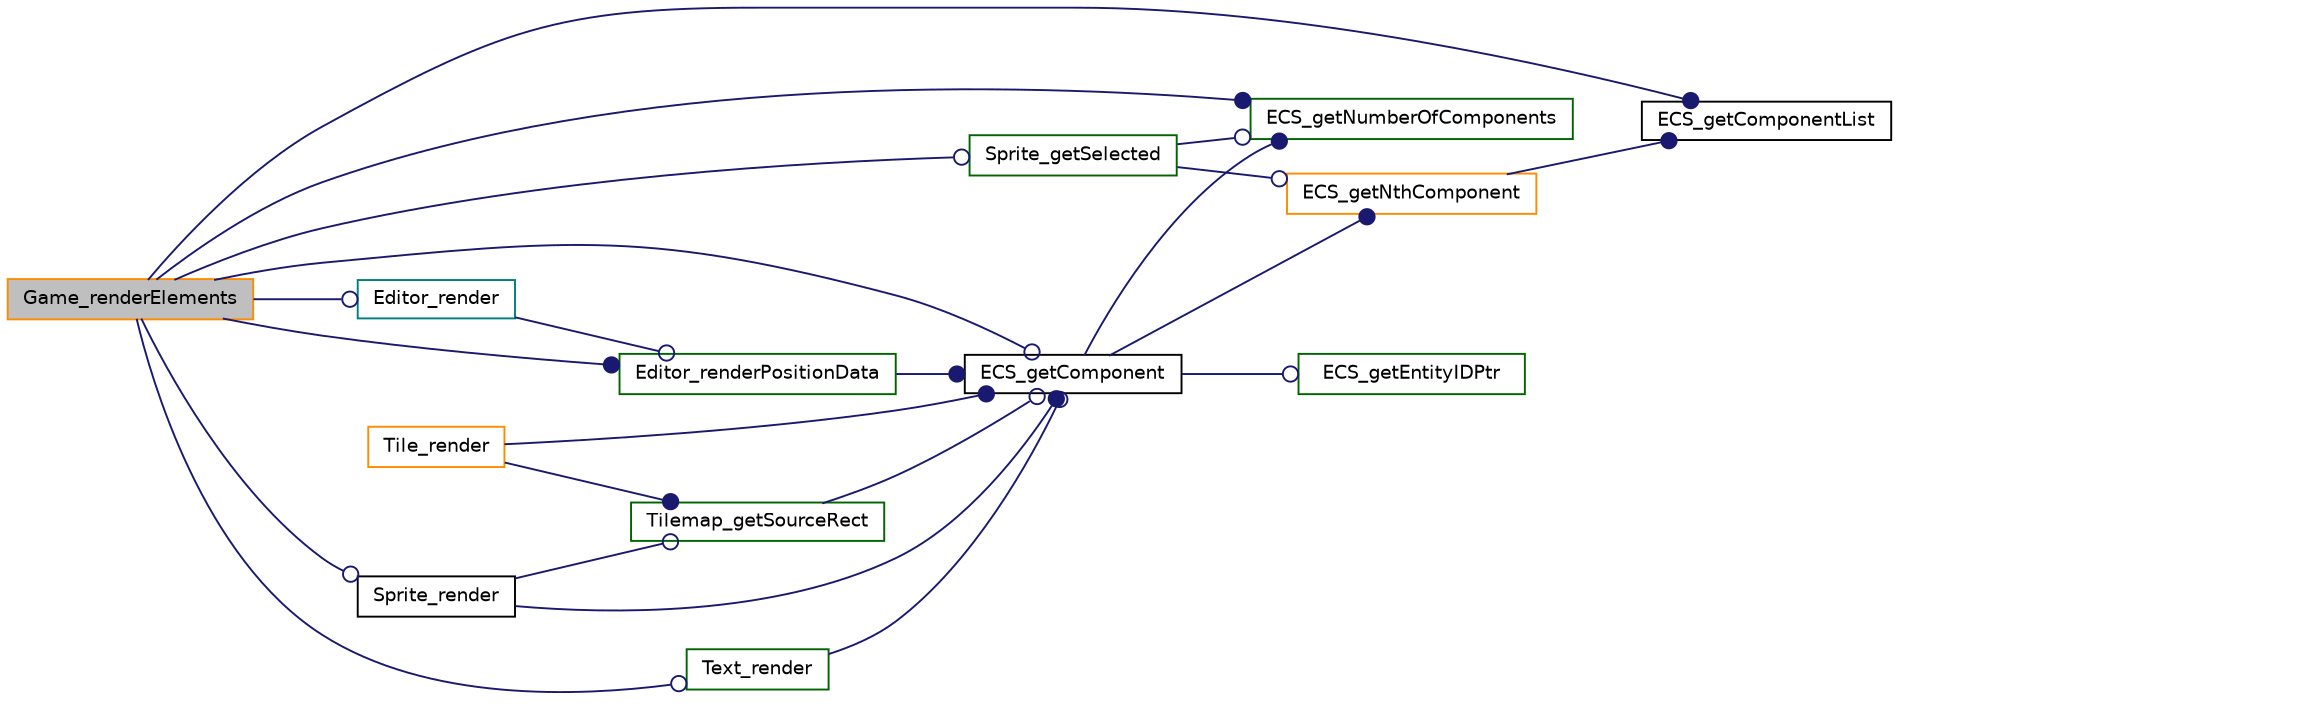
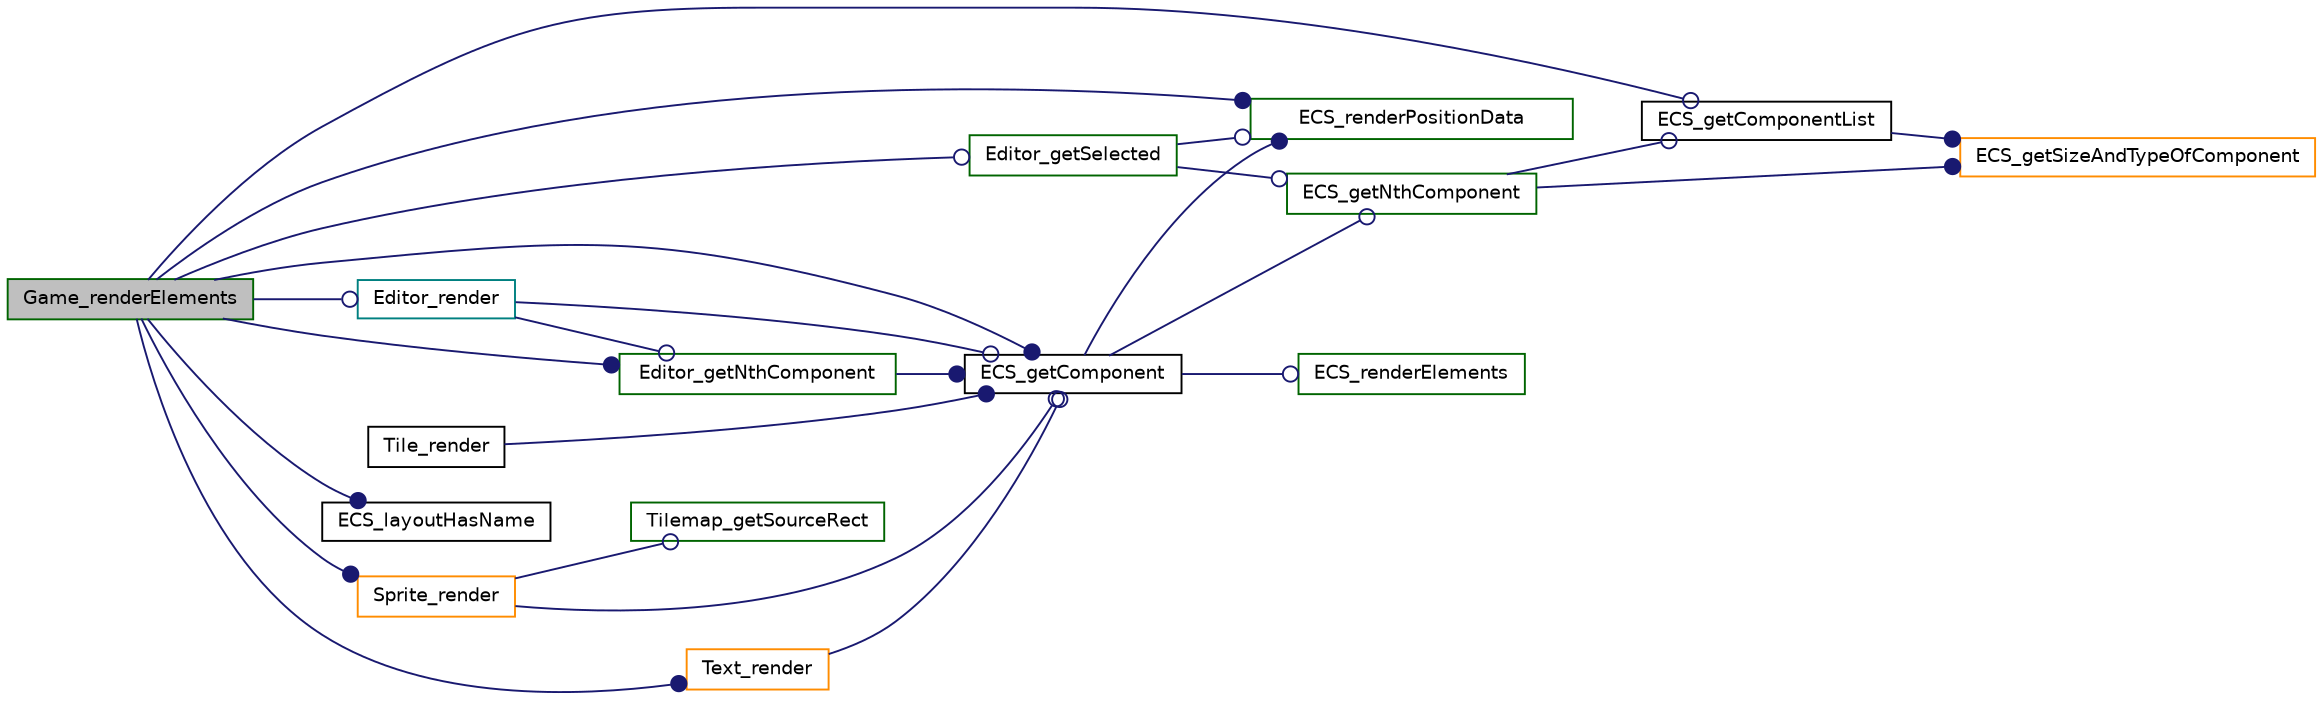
  digraph {
    rankdir=LR
    node [color=darkgreen fillcolor=white fontname=Helvetica fontsize=10 shape=record style=filled]
    edge [arrowhead=dot color=midnightblue fontname=Helvetica fontsize=10 labelfontname=Helvetica labelfontsize=10 style=solid]
-   n1 [color=darkorange fillcolor=grey75 fontcolor=black height=0.2 label=Game_renderElements width=0.4]
+   n1 [fillcolor=grey75 fontcolor=black height=0.2 label=Game_renderElements width=0.4]
    n2 [color=black height=0.2 label=ECS_getComponent width=0.4]
    n3 [color=black height=0.2 label=ECS_getComponentList width=0.4]
-   n4 [height=0.2 label=ECS_getNumberOfComponents width=0.4]
-   n6 [height=0.2 label=Sprite_getSelected width=0.4]
+   n4 [height=0.2 label=ECS_renderPositionData width=0.4]
+   n5 [color=black height=0.2 label=ECS_layoutHasName width=0.4]
+   n6 [height=0.2 label=Editor_getSelected width=0.4]
    n7 [color=teal height=0.2 label=Editor_render width=0.4]
-   n8 [color=black height=0.2 label=Sprite_render width=0.4]
-   n9 [height=0.2 label=Text_render width=0.4]
-   n10 [height=0.2 label=Editor_renderPositionData width=0.4]
-   n11 [height=0.2 label=ECS_getEntityIDPtr width=0.4]
-   n12 [color=darkorange height=0.2 label=ECS_getNthComponent width=0.4]
+   n8 [color=darkorange height=0.2 label=Sprite_render width=0.4]
+   n9 [color=darkorange height=0.2 label=Text_render width=0.4]
+   n10 [height=0.2 label=Editor_getNthComponent width=0.4]
+   n11 [height=0.2 label=ECS_renderElements width=0.4]
+   n12 [height=0.2 label=ECS_getNthComponent width=0.4]
+   n13 [color=darkorange height=0.2 label=ECS_getSizeAndTypeOfComponent width=0.4]
    n14 [height=0.2 label=Tilemap_getSourceRect width=0.4]
-   n15 [color=darkorange height=0.2 label=Tile_render width=0.4]
-   n1 -> n2 [arrowhead=odot]
-   n1 -> n3
+   n15 [color=black height=0.2 label=Tile_render width=0.4]
+   n1 -> n2
+   n1 -> n3 [arrowhead=odot]
    n1 -> n4
+   n1 -> n5
    n1 -> n6 [arrowhead=odot]
    n1 -> n7 [arrowhead=odot]
-   n1 -> n8 [arrowhead=odot]
-   n1 -> n9 [arrowhead=odot]
+   n1 -> n8
+   n1 -> n9
    n1 -> n10
    n2 -> n4
    n2 -> n11 [arrowhead=odot]
-   n2 -> n12
+   n2 -> n12 [arrowhead=odot]
+   n3 -> n13
    n6 -> n4 [arrowhead=odot]
    n6 -> n12 [arrowhead=odot]
-   n14 -> n2 [arrowhead=odot]
+   n7 -> n2 [arrowhead=odot]
    n7 -> n10 [arrowhead=odot]
-   n8 -> n2
+   n8 -> n2 [arrowhead=odot]
    n8 -> n14 [arrowhead=odot]
    n9 -> n2 [arrowhead=odot]
    n10 -> n2
-   n12 -> n3
+   n12 -> n3 [arrowhead=odot]
+   n12 -> n13
    n15 -> n2
-   n15 -> n14
  }
